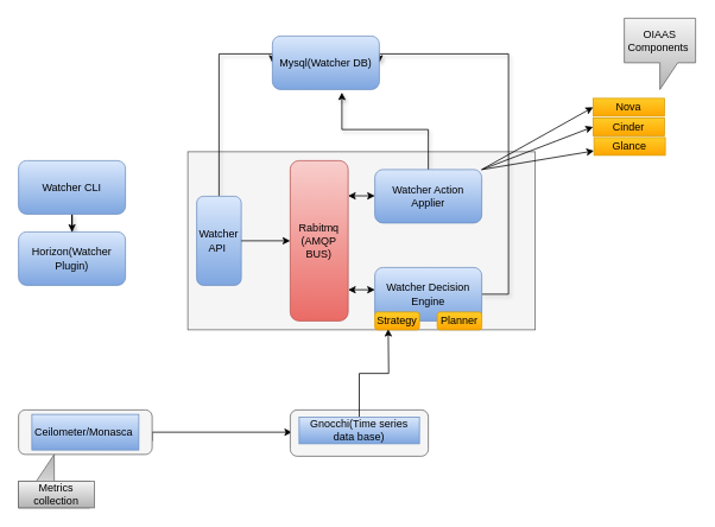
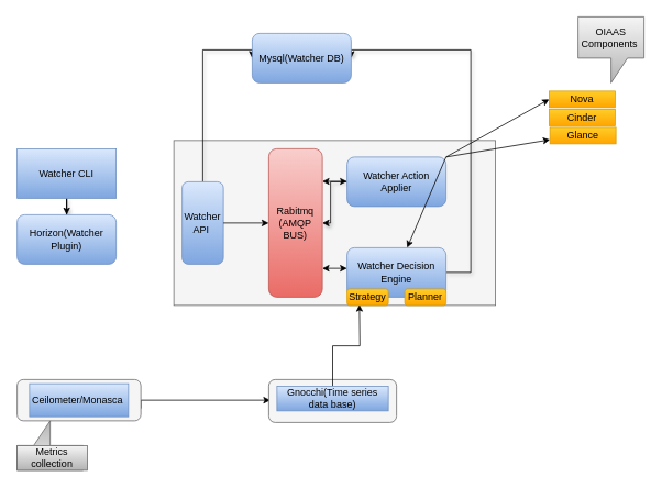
  <mxCell id="0" />
  <mxCell id="1" parent="0" />
  <mxCell id="2" value="" style="rounded=0;whiteSpace=wrap;html=1;fillColor=#f5f5f5;strokeColor=#666666;fontColor=#333333;" parent="1" vertex="1"><mxGeometry x="210" y="170" width="390" height="200" as="geometry" /></mxCell>
  <mxCell id="3" style="edgeStyle=orthogonalEdgeStyle;rounded=0;orthogonalLoop=1;jettySize=auto;html=1;exitX=1;exitY=0.5;exitDx=0;exitDy=0;exitPerimeter=0;" parent="1" edge="1"><mxGeometry relative="1" as="geometry"><mxPoint x="327" y="485" as="targetPoint" /><mxPoint x="170" y="495" as="sourcePoint" /><Array as="points"><mxPoint x="170" y="485" /></Array></mxGeometry></mxCell>
  <mxCell id="4" value="" style="rounded=1;whiteSpace=wrap;html=1;fillColor=#f5f5f5;strokeColor=#666666;fontColor=#333333;" parent="1" vertex="1"><mxGeometry x="20" y="460" width="150" height="50" as="geometry" /></mxCell>
  <mxCell id="5" value="Ceilometer/Monasca&amp;nbsp;" style="rounded=0;whiteSpace=wrap;html=1;gradientColor=#7ea6e0;fillColor=#dae8fc;strokeColor=#6c8ebf;" parent="1" vertex="1"><mxGeometry x="35" y="465" width="120" height="40" as="geometry" /></mxCell>
  <mxCell id="6" value="" style="shape=callout;whiteSpace=wrap;html=1;perimeter=calloutPerimeter;rotation=-180;gradientColor=#b3b3b3;fillColor=#f5f5f5;strokeColor=#666666;" parent="1" vertex="1"><mxGeometry x="20" y="510" width="80" height="60" as="geometry" /></mxCell>
  <mxCell id="7" value="Metrics collection" style="text;html=1;strokeColor=#666666;fillColor=#f5f5f5;align=center;verticalAlign=middle;whiteSpace=wrap;rounded=0;gradientColor=#b3b3b3;" parent="1" vertex="1"><mxGeometry x="20" y="540" width="85" height="30" as="geometry" /></mxCell>
  <mxCell id="8" value="" style="rounded=1;whiteSpace=wrap;html=1;fillColor=#f5f5f5;strokeColor=#666666;fontColor=#333333;" parent="1" vertex="1"><mxGeometry x="325" y="460" width="155" height="52" as="geometry" /></mxCell>
  <mxCell id="9" style="edgeStyle=orthogonalEdgeStyle;rounded=0;orthogonalLoop=1;jettySize=auto;html=1;exitX=0.5;exitY=0;exitDx=0;exitDy=0;exitPerimeter=0;" parent="1" source="10" edge="1"><mxGeometry relative="1" as="geometry"><mxPoint x="435" y="369" as="targetPoint" /><mxPoint x="435" y="429" as="sourcePoint" /></mxGeometry></mxCell>
  <mxCell id="10" value="Gnocchi(Time series data base)" style="text;html=1;strokeColor=#6c8ebf;fillColor=#dae8fc;align=center;verticalAlign=middle;whiteSpace=wrap;rounded=0;gradientColor=#7ea6e0;" parent="1" vertex="1"><mxGeometry x="335" y="468" width="135" height="30" as="geometry" /></mxCell>
  <mxCell id="11" style="edgeStyle=orthogonalEdgeStyle;rounded=0;orthogonalLoop=1;jettySize=auto;html=1;entryX=1;entryY=0.5;entryDx=0;entryDy=0;shadow=1;" parent="1" source="12" target="33" edge="1"><mxGeometry relative="1" as="geometry"><Array as="points"><mxPoint x="570" y="330" /><mxPoint x="570" y="60" /></Array></mxGeometry></mxCell>
  <mxCell id="12" value="Watcher Decision Engine" style="rounded=1;whiteSpace=wrap;html=1;gradientColor=#7ea6e0;fillColor=#dae8fc;strokeColor=#6c8ebf;" parent="1" vertex="1"><mxGeometry x="420" y="300" width="120" height="60" as="geometry" /></mxCell>
  <mxCell id="13" value="Strategy" style="rounded=1;whiteSpace=wrap;html=1;gradientColor=#ffa500;fillColor=#ffcd28;strokeColor=#d79b00;" parent="1" vertex="1"><mxGeometry x="420" y="350" width="50" height="20" as="geometry" /></mxCell>
  <mxCell id="14" value="Planner" style="rounded=1;whiteSpace=wrap;html=1;gradientColor=#ffa500;fillColor=#ffcd28;strokeColor=#d79b00;" parent="1" vertex="1"><mxGeometry x="490" y="350" width="50" height="20" as="geometry" /></mxCell>
  <mxCell id="15" value="" style="endArrow=classic;startArrow=classic;html=1;" parent="1" edge="1"><mxGeometry width="50" height="50" relative="1" as="geometry"><mxPoint x="390" y="325" as="sourcePoint" /><mxPoint x="420" y="325" as="targetPoint" /></mxGeometry></mxCell>
- <mxCell id="16" style="edgeStyle=orthogonalEdgeStyle;rounded=0;orthogonalLoop=1;jettySize=auto;html=1;entryX=0.65;entryY=1.056;entryDx=0;entryDy=0;entryPerimeter=0;shadow=1;" parent="1" source="17" target="33" edge="1"><mxGeometry relative="1" as="geometry" /></mxCell>
+ <mxCell id="16" style="edgeStyle=orthogonalEdgeStyle;rounded=0;orthogonalLoop=1;jettySize=auto;html=1;shadow=1;" parent="1" source="17" target="19" edge="1"><mxGeometry relative="1" as="geometry" /></mxCell>
  <mxCell id="17" value="Watcher Action Applier" style="rounded=1;whiteSpace=wrap;html=1;gradientColor=#7ea6e0;fillColor=#dae8fc;strokeColor=#6c8ebf;" parent="1" vertex="1"><mxGeometry x="420" y="190" width="120" height="60" as="geometry" /></mxCell>
  <mxCell id="18" value="" style="endArrow=classic;startArrow=classic;html=1;" parent="1" edge="1"><mxGeometry width="50" height="50" relative="1" as="geometry"><mxPoint x="390" y="219.5" as="sourcePoint" /><mxPoint x="420" y="219.5" as="targetPoint" /></mxGeometry></mxCell>
  <mxCell id="19" value="&lt;span&gt;Rabitmq&lt;/span&gt;&lt;br&gt;&lt;span&gt;(AMQP BUS)&lt;/span&gt;" style="rounded=1;whiteSpace=wrap;html=1;gradientColor=#ea6b66;fillColor=#f8cecc;strokeColor=#b85450;" parent="1" vertex="1"><mxGeometry x="325" y="180" width="65" height="180" as="geometry" /></mxCell>
  <mxCell id="20" style="edgeStyle=orthogonalEdgeStyle;rounded=0;orthogonalLoop=1;jettySize=auto;html=1;shadow=1;entryX=0;entryY=0.5;entryDx=0;entryDy=0;" parent="1" source="21" target="33" edge="1"><mxGeometry relative="1" as="geometry"><mxPoint x="245" y="20" as="targetPoint" /><Array as="points"><mxPoint x="245" y="60" /></Array></mxGeometry></mxCell>
  <mxCell id="21" value="&lt;span&gt;Watcher API&amp;nbsp;&lt;/span&gt;" style="rounded=1;whiteSpace=wrap;html=1;gradientColor=#7ea6e0;fillColor=#dae8fc;strokeColor=#6c8ebf;" parent="1" vertex="1"><mxGeometry x="220" y="220" width="50" height="100" as="geometry" /></mxCell>
  <mxCell id="22" value="" style="endArrow=classic;html=1;entryX=0.282;entryY=0.55;entryDx=0;entryDy=0;entryPerimeter=0;" parent="1" edge="1"><mxGeometry width="50" height="50" relative="1" as="geometry"><mxPoint x="270" y="270" as="sourcePoint" /><mxPoint x="324.98" y="270" as="targetPoint" /></mxGeometry></mxCell>
  <mxCell id="23" value="" style="endArrow=classic;html=1;entryX=0;entryY=0.5;entryDx=0;entryDy=0;" parent="1" target="26" edge="1"><mxGeometry width="50" height="50" relative="1" as="geometry"><mxPoint x="540" y="190" as="sourcePoint" /><mxPoint x="650" y="140" as="targetPoint" /></mxGeometry></mxCell>
- <mxCell id="24" value="" style="endArrow=classic;html=1;exitX=1;exitY=0;exitDx=0;exitDy=0;entryX=0;entryY=0.5;entryDx=0;entryDy=0;" parent="1" source="17" target="27" edge="1"><mxGeometry width="50" height="50" relative="1" as="geometry"><mxPoint x="550" y="200" as="sourcePoint" /><mxPoint x="660" y="150" as="targetPoint" /></mxGeometry></mxCell>
+ <mxCell id="24" value="" style="endArrow=classic;html=1;exitX=1;exitY=0;exitDx=0;exitDy=0;" parent="1" source="17" target="12" edge="1"><mxGeometry width="50" height="50" relative="1" as="geometry"><mxPoint x="550" y="200" as="sourcePoint" /><mxPoint x="660" y="150" as="targetPoint" /></mxGeometry></mxCell>
  <mxCell id="25" value="" style="endArrow=classic;html=1;entryX=0;entryY=0.75;entryDx=0;entryDy=0;" parent="1" target="28" edge="1"><mxGeometry width="50" height="50" relative="1" as="geometry"><mxPoint x="540" y="190" as="sourcePoint" /><mxPoint x="660" y="170" as="targetPoint" /></mxGeometry></mxCell>
  <mxCell id="26" value="Nova" style="text;html=1;strokeColor=#d79b00;fillColor=#ffcd28;align=center;verticalAlign=middle;whiteSpace=wrap;rounded=0;gradientColor=#ffa500;" parent="1" vertex="1"><mxGeometry x="665" y="110" width="80" height="20" as="geometry" /></mxCell>
  <mxCell id="27" value="Cinder" style="text;html=1;strokeColor=#d79b00;fillColor=#ffcd28;align=center;verticalAlign=middle;whiteSpace=wrap;rounded=0;gradientColor=#ffa500;" parent="1" vertex="1"><mxGeometry x="665" y="132" width="80" height="20" as="geometry" /></mxCell>
  <mxCell id="28" value="Glance" style="text;html=1;strokeColor=#d79b00;fillColor=#ffcd28;align=center;verticalAlign=middle;whiteSpace=wrap;rounded=0;gradientColor=#ffa500;" parent="1" vertex="1"><mxGeometry x="666" y="154" width="80" height="20" as="geometry" /></mxCell>
  <mxCell id="29" value="OIAAS Components&amp;nbsp;" style="shape=callout;whiteSpace=wrap;html=1;perimeter=calloutPerimeter;gradientColor=#b3b3b3;fillColor=#f5f5f5;strokeColor=#666666;" parent="1" vertex="1"><mxGeometry x="700" y="20" width="80" height="80" as="geometry" /></mxCell>
  <mxCell id="30" style="edgeStyle=orthogonalEdgeStyle;rounded=0;orthogonalLoop=1;jettySize=auto;html=1;shadow=1;" parent="1" source="31" target="32" edge="1"><mxGeometry relative="1" as="geometry" /></mxCell>
- <mxCell id="31" value="Watcher CLI" style="rounded=1;whiteSpace=wrap;html=1;gradientColor=#7ea6e0;fillColor=#dae8fc;strokeColor=#6c8ebf;" parent="1" vertex="1"><mxGeometry x="20" y="180" width="120" height="60" as="geometry" /></mxCell>
+ <mxCell id="31" value="Watcher CLI" style="whiteSpace=wrap;html=1;gradientColor=#7ea6e0;fillColor=#dae8fc;strokeColor=#6c8ebf;rounded=0;" parent="1" vertex="1"><mxGeometry x="20" y="180" width="120" height="60" as="geometry" /></mxCell>
  <mxCell id="32" value="Horizon(Watcher Plugin)" style="rounded=1;whiteSpace=wrap;html=1;gradientColor=#7ea6e0;fillColor=#dae8fc;strokeColor=#6c8ebf;" parent="1" vertex="1"><mxGeometry x="20" y="260" width="120" height="60" as="geometry" /></mxCell>
  <mxCell id="33" value="Mysql(Watcher DB)" style="rounded=1;whiteSpace=wrap;html=1;gradientColor=#7ea6e0;fillColor=#dae8fc;strokeColor=#6c8ebf;" parent="1" vertex="1"><mxGeometry x="305" y="40" width="120" height="60" as="geometry" /></mxCell>
